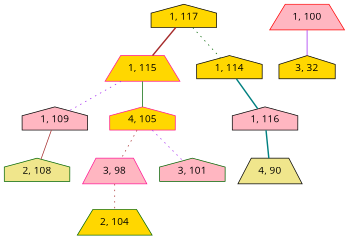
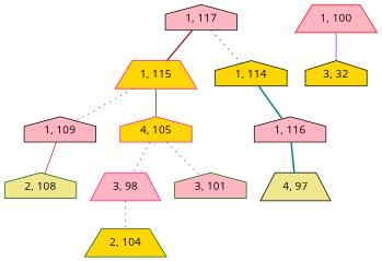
  graph {
    fontname="Open Sans"
    rankdir=TB
    node [color=black fillcolor=lightpink fontname="Open Sans" shape=house style=filled]
    edge [color=brown fontname="Open Sans" style=dotted]
    "1, 115" [color=deeppink fillcolor=gold shape=trapezium]
-   "1, 117" [fillcolor=gold]
+   "1, 117"
    "1, 114" [fillcolor=gold]
    "1, 109"
    n5 [color=deeppink fillcolor=gold label="4, 105"]
    "1, 116"
    "2, 108" [color=darkgreen fillcolor=khaki]
    "3, 98" [color=deeppink shape=trapezium]
    "3, 101" [color=darkgreen]
    "1, 100" [color=red shape=trapezium]
    "3, 32" [fillcolor=gold]
-   "4, 97" [fillcolor=khaki shape=trapezium label="4, 90"]
+   "4, 97" [fillcolor=khaki shape=trapezium]
    "2, 104" [color=darkgreen fillcolor=gold shape=trapezium]
    "1, 115" -- "1, 109" [color=purple]
    "1, 115" -- n5 [color=darkgreen style=solid]
    "1, 117" -- "1, 115" [style=bold]
    "1, 117" -- "1, 114" [color=darkgreen]
    "1, 114" -- "1, 116" [color=teal style=bold]
    "1, 109" -- "2, 108" [style=solid]
    n5 -- "3, 98"
    n5 -- "3, 101" [color=purple]
    "1, 116" -- "4, 97" [color=teal style=bold]
    "3, 98" -- "2, 104"
    "1, 100" -- "3, 32" [color=purple style=solid]
  }
